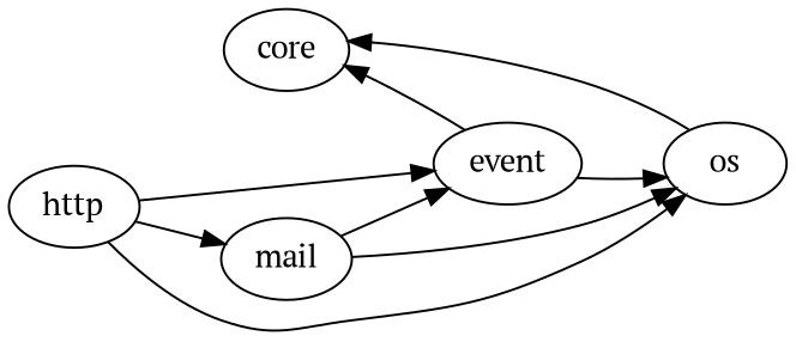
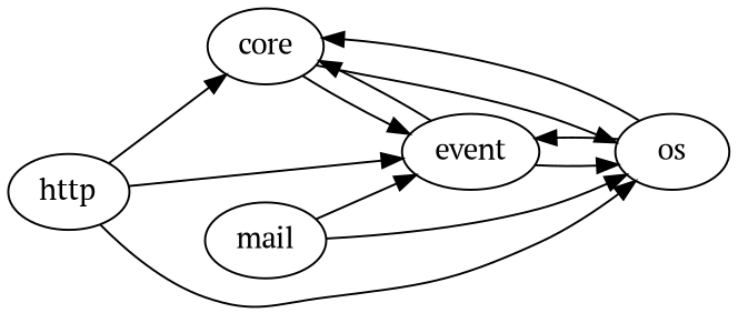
  digraph {
    fontname="PT Serif"
    rankdir=LR
    node [fontname="PT Serif"]
    edge [fontname="PT Serif"]
    core
    event
    os
    http
    mail
+   core -> event
+   core -> os
    event -> core
    event -> os
    os -> core
-   http -> mail
+   os -> event
+   http -> core
    http -> event
    http -> os
    mail -> event
    mail -> os
  }
